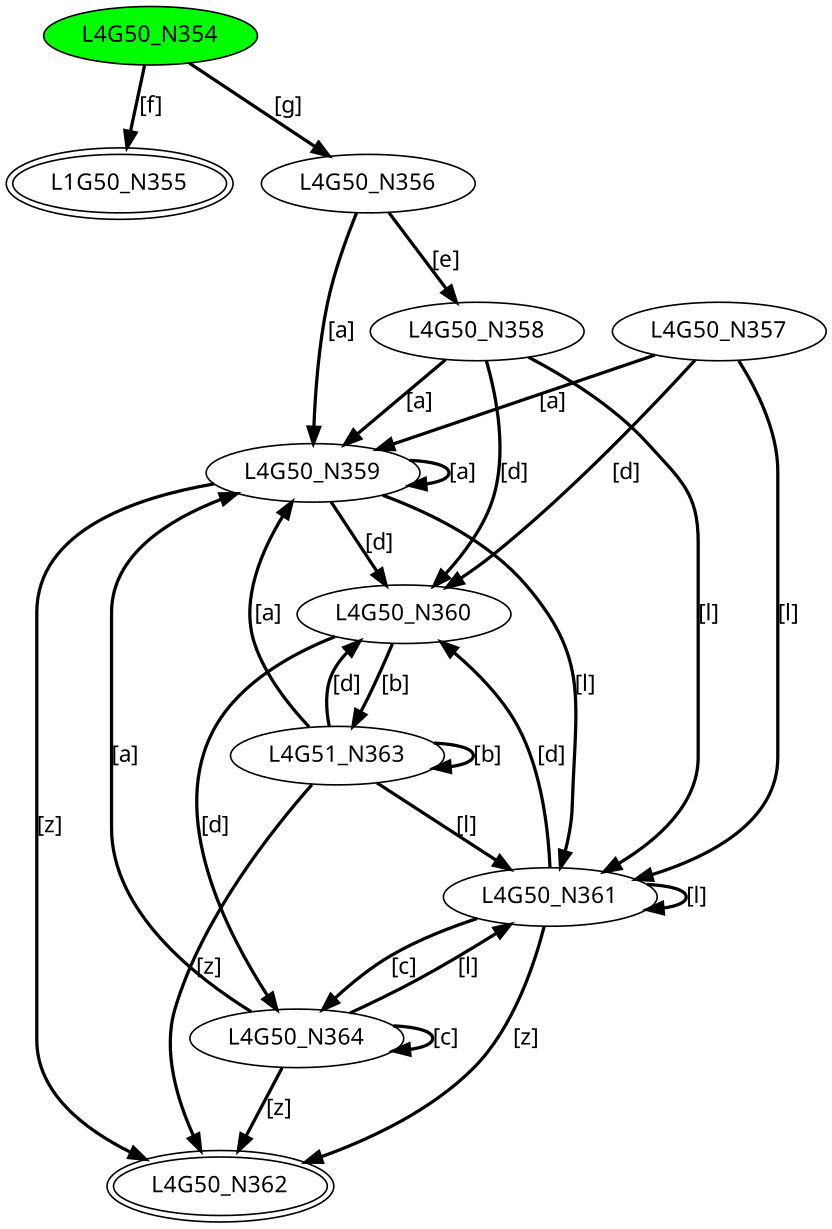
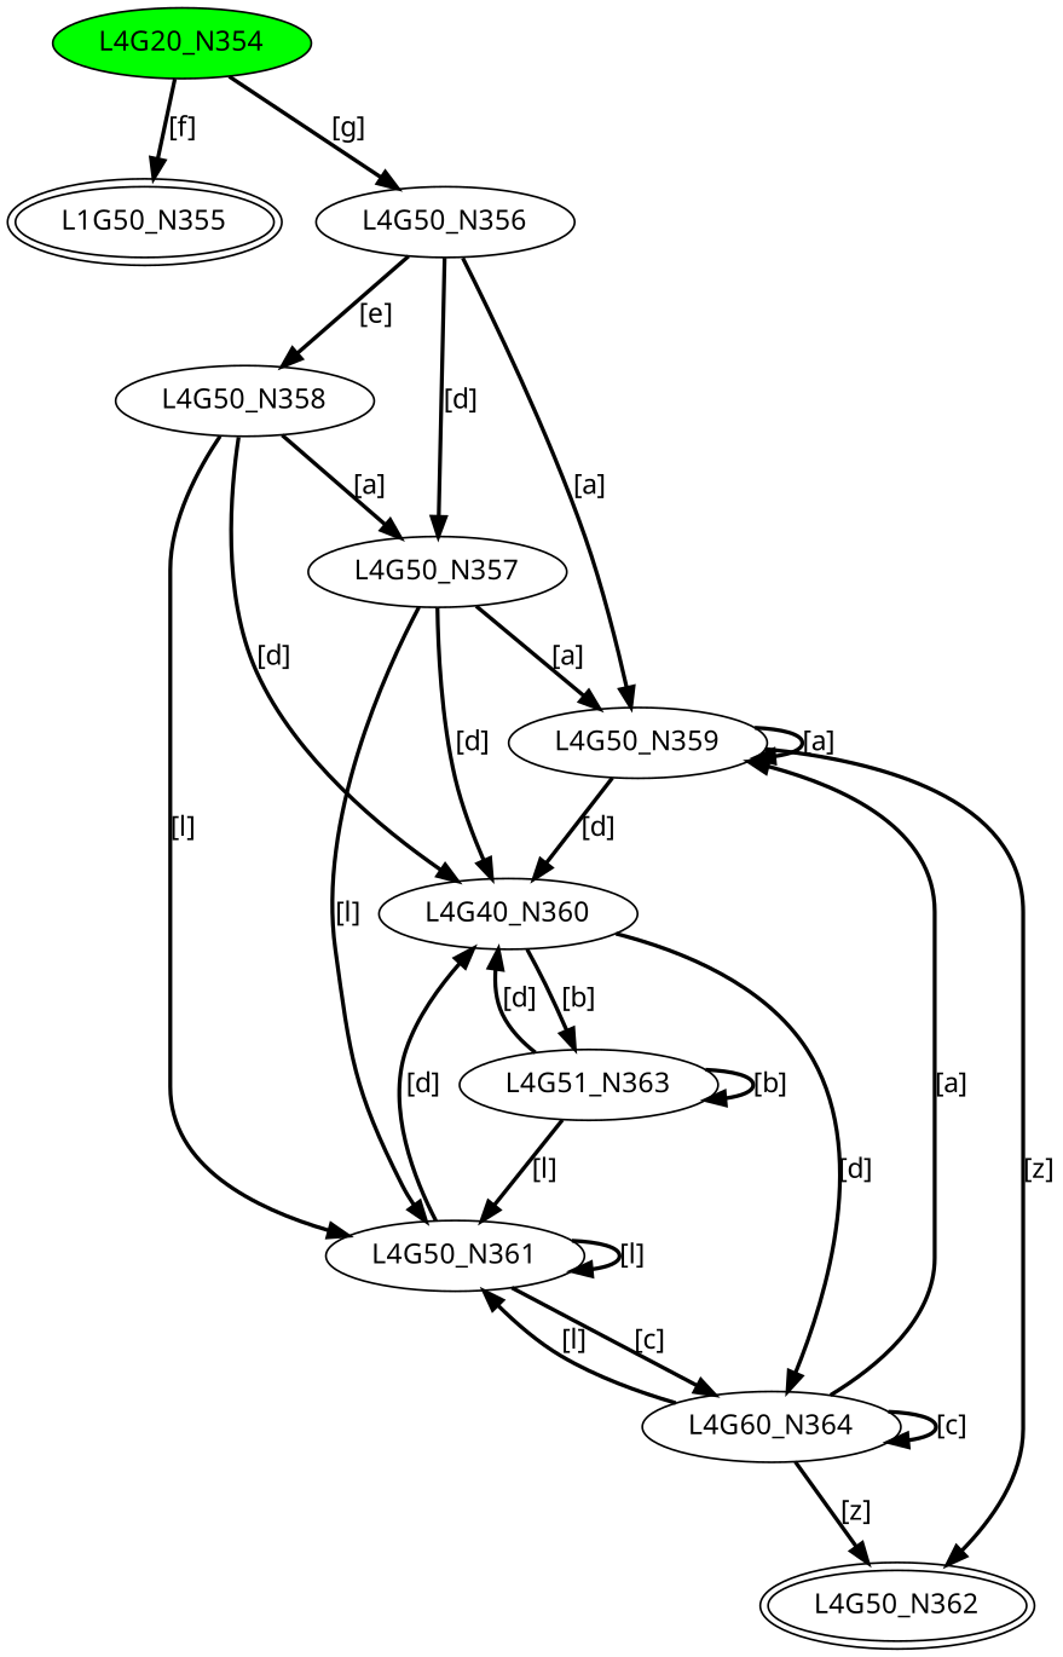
  digraph {
    fontname="Noto Sans"
    node [fontname="Noto Sans"]
    edge [fontname="Noto Sans" style=bold]
-   L4G50_N354 [fillcolor=green style=filled]
+   L4G50_N354 [fillcolor=green style=filled label=L4G20_N354]
    n2 [label=L1G50_N355 peripheries=2]
    L4G50_N356
    L4G50_N357
    L4G50_N358
    L4G50_N359
-   L4G50_N360
+   L4G50_N360 [label=L4G40_N360]
    L4G50_N361
    L4G50_N362 [peripheries=2]
    n10 [label=L4G51_N363]
-   L4G50_N364
+   L4G50_N364 [label=L4G60_N364]
    L4G50_N354 -> n2 [label="[f]"]
    L4G50_N354 -> L4G50_N356 [label="[g]"]
+   L4G50_N356 -> L4G50_N357 [label="[d]"]
    L4G50_N356 -> L4G50_N358 [label="[e]"]
    L4G50_N356 -> L4G50_N359 [label="[a]"]
    L4G50_N357 -> L4G50_N359 [label="[a]"]
    L4G50_N357 -> L4G50_N360 [label="[d]"]
    L4G50_N357 -> L4G50_N361 [label="[l]"]
-   L4G50_N358 -> L4G50_N359 [label="[a]"]
+   L4G50_N358 -> L4G50_N357 [label="[a]"]
    L4G50_N358 -> L4G50_N360 [label="[d]"]
    L4G50_N358 -> L4G50_N361 [label="[l]"]
    L4G50_N359 -> L4G50_N359 [label="[a]"]
    L4G50_N359 -> L4G50_N360 [label="[d]"]
-   L4G50_N359 -> L4G50_N361 [label="[l]"]
    L4G50_N359 -> L4G50_N362 [label="[z]"]
    L4G50_N360 -> n10 [label="[b]"]
    L4G50_N360 -> L4G50_N364 [label="[d]"]
    L4G50_N361 -> L4G50_N360 [label="[d]"]
    L4G50_N361 -> L4G50_N361 [label="[l]"]
-   L4G50_N361 -> L4G50_N362 [label="[z]"]
    L4G50_N361 -> L4G50_N364 [label="[c]"]
-   n10 -> L4G50_N359 [label="[a]"]
    n10 -> L4G50_N360 [label="[d]"]
    n10 -> L4G50_N361 [label="[l]"]
-   n10 -> L4G50_N362 [label="[z]"]
    n10 -> n10 [label="[b]"]
    L4G50_N364 -> L4G50_N359 [label="[a]"]
    L4G50_N364 -> L4G50_N361 [label="[l]"]
    L4G50_N364 -> L4G50_N362 [label="[z]"]
    L4G50_N364 -> L4G50_N364 [label="[c]"]
  }
